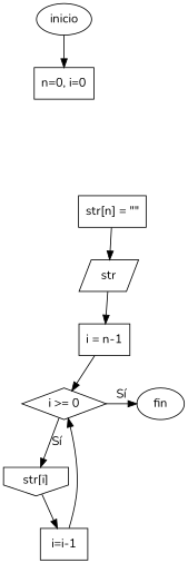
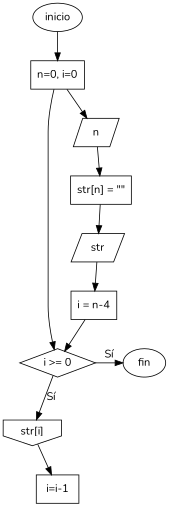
  digraph {
    fontname=Nunito
    node [fontname=Nunito shape=box]
    edge [fontname=Nunito]
    n1 [label="i >= 0" shape=diamond]
    n2 [label=fin shape=ellipse]
    n3 [label="str[i]" shape=invhouse]
    n4 [label=inicio shape=ellipse]
    n5 [label="n=0, i=0"]
+   n6 [label=n shape=parallelogram]
    n7 [label="str[n] = \"\""]
    n8 [label=str shape=parallelogram]
-   n9 [label="i = n-1"]
+   n9 [label="i = n-4"]
    n10 [label="i=i-1"]
    subgraph sub_1 {
      rank=same
      n1
      n2
    }
    n1 -> n2 [label="Sí"]
    n1 -> n3 [label="Sí"]
    n3 -> n10
    n4 -> n5
+   n5 -> n6
+   n6 -> n7
    n7 -> n8
    n8 -> n9
    n9 -> n1
-   n10 -> n1
+   n5 -> n1
  }
